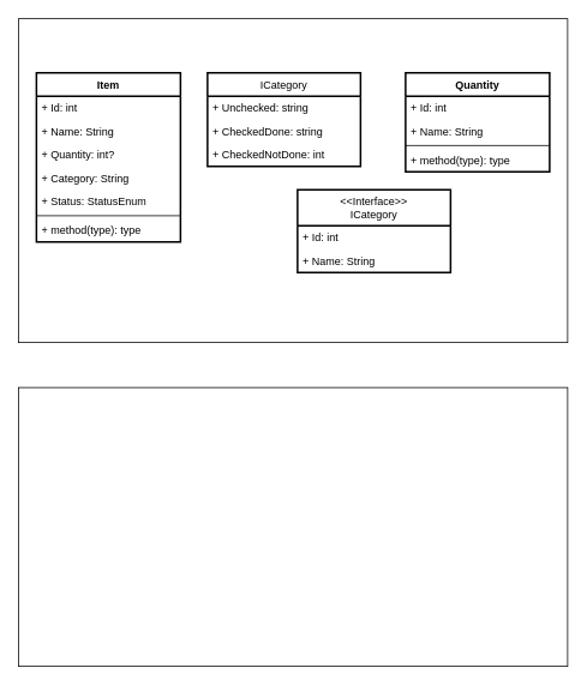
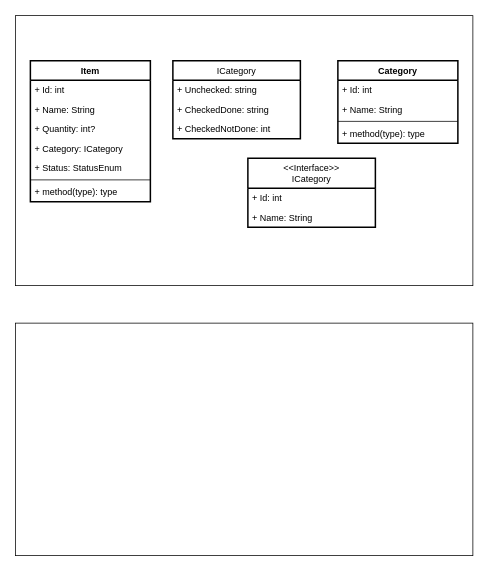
  <mxCell id="0" />
  <mxCell id="1" parent="0" />
  <mxCell id="2" value="" style="rounded=0;whiteSpace=wrap;html=1;fillColor=none;" vertex="1" parent="1"><mxGeometry x="20" y="20" width="610" height="360" as="geometry" /></mxCell>
  <mxCell id="3" value="Item" style="swimlane;fontStyle=1;align=center;verticalAlign=top;childLayout=stackLayout;horizontal=1;startSize=26;horizontalStack=0;resizeParent=1;resizeParentMax=0;resizeLast=0;collapsible=1;marginBottom=0;strokeColor=default;strokeWidth=2;fillColor=none;" vertex="1" parent="1"><mxGeometry x="40" y="80" width="160" height="188" as="geometry" /></mxCell>
  <mxCell id="4" value="+ Id: int" style="text;strokeColor=none;fillColor=none;align=left;verticalAlign=top;spacingLeft=4;spacingRight=4;overflow=hidden;rotatable=0;points=[[0,0.5],[1,0.5]];portConstraint=eastwest;" vertex="1" parent="3"><mxGeometry y="26" width="160" height="26" as="geometry" /></mxCell>
  <mxCell id="5" value="+ Name: String" style="text;strokeColor=none;fillColor=none;align=left;verticalAlign=top;spacingLeft=4;spacingRight=4;overflow=hidden;rotatable=0;points=[[0,0.5],[1,0.5]];portConstraint=eastwest;" vertex="1" parent="3"><mxGeometry y="52" width="160" height="26" as="geometry" /></mxCell>
  <mxCell id="6" value="+ Quantity: int?" style="text;strokeColor=none;fillColor=none;align=left;verticalAlign=top;spacingLeft=4;spacingRight=4;overflow=hidden;rotatable=0;points=[[0,0.5],[1,0.5]];portConstraint=eastwest;" vertex="1" parent="3"><mxGeometry y="78" width="160" height="26" as="geometry" /></mxCell>
- <mxCell id="7" value="+ Category: String" style="text;strokeColor=none;fillColor=none;align=left;verticalAlign=top;spacingLeft=4;spacingRight=4;overflow=hidden;rotatable=0;points=[[0,0.5],[1,0.5]];portConstraint=eastwest;" vertex="1" parent="3"><mxGeometry y="104" width="160" height="26" as="geometry" /></mxCell>
+ <mxCell id="7" value="+ Category: ICategory" style="text;strokeColor=none;fillColor=none;align=left;verticalAlign=top;spacingLeft=4;spacingRight=4;overflow=hidden;rotatable=0;points=[[0,0.5],[1,0.5]];portConstraint=eastwest;" vertex="1" parent="3"><mxGeometry y="104" width="160" height="26" as="geometry" /></mxCell>
  <mxCell id="8" value="+ Status: StatusEnum" style="text;strokeColor=none;fillColor=none;align=left;verticalAlign=top;spacingLeft=4;spacingRight=4;overflow=hidden;rotatable=0;points=[[0,0.5],[1,0.5]];portConstraint=eastwest;" vertex="1" parent="3"><mxGeometry y="130" width="160" height="26" as="geometry" /></mxCell>
  <mxCell id="9" value="" style="line;strokeWidth=1;fillColor=none;align=left;verticalAlign=middle;spacingTop=-1;spacingLeft=3;spacingRight=3;rotatable=0;labelPosition=right;points=[];portConstraint=eastwest;" vertex="1" parent="3"><mxGeometry y="156" width="160" height="6" as="geometry" /></mxCell>
  <mxCell id="10" value="+ method(type): type" style="text;strokeColor=none;fillColor=none;align=left;verticalAlign=top;spacingLeft=4;spacingRight=4;overflow=hidden;rotatable=0;points=[[0,0.5],[1,0.5]];portConstraint=eastwest;" vertex="1" parent="3"><mxGeometry y="162" width="160" height="26" as="geometry" /></mxCell>
- <mxCell id="11" value="Quantity" style="swimlane;fontStyle=1;align=center;verticalAlign=top;childLayout=stackLayout;horizontal=1;startSize=26;horizontalStack=0;resizeParent=1;resizeParentMax=0;resizeLast=0;collapsible=1;marginBottom=0;strokeColor=default;strokeWidth=2;fillColor=none;" vertex="1" parent="1"><mxGeometry x="450" y="80" width="160" height="110" as="geometry" /></mxCell>
+ <mxCell id="11" value="Category" style="swimlane;fontStyle=1;align=center;verticalAlign=top;childLayout=stackLayout;horizontal=1;startSize=26;horizontalStack=0;resizeParent=1;resizeParentMax=0;resizeLast=0;collapsible=1;marginBottom=0;strokeColor=default;strokeWidth=2;fillColor=none;" vertex="1" parent="1"><mxGeometry x="450" y="80" width="160" height="110" as="geometry" /></mxCell>
  <mxCell id="12" value="+ Id: int" style="text;strokeColor=none;fillColor=none;align=left;verticalAlign=top;spacingLeft=4;spacingRight=4;overflow=hidden;rotatable=0;points=[[0,0.5],[1,0.5]];portConstraint=eastwest;" vertex="1" parent="11"><mxGeometry y="26" width="160" height="26" as="geometry" /></mxCell>
  <mxCell id="13" value="+ Name: String" style="text;strokeColor=none;fillColor=none;align=left;verticalAlign=top;spacingLeft=4;spacingRight=4;overflow=hidden;rotatable=0;points=[[0,0.5],[1,0.5]];portConstraint=eastwest;" vertex="1" parent="11"><mxGeometry y="52" width="160" height="26" as="geometry" /></mxCell>
  <mxCell id="14" value="" style="line;strokeWidth=1;fillColor=none;align=left;verticalAlign=middle;spacingTop=-1;spacingLeft=3;spacingRight=3;rotatable=0;labelPosition=right;points=[];portConstraint=eastwest;" vertex="1" parent="11"><mxGeometry y="78" width="160" height="6" as="geometry" /></mxCell>
  <mxCell id="15" value="+ method(type): type" style="text;strokeColor=none;fillColor=none;align=left;verticalAlign=top;spacingLeft=4;spacingRight=4;overflow=hidden;rotatable=0;points=[[0,0.5],[1,0.5]];portConstraint=eastwest;" vertex="1" parent="11"><mxGeometry y="84" width="160" height="26" as="geometry" /></mxCell>
  <mxCell id="16" value="ICategory" style="swimlane;fontStyle=0;childLayout=stackLayout;horizontal=1;startSize=26;fillColor=none;horizontalStack=0;resizeParent=1;resizeParentMax=0;resizeLast=0;collapsible=1;marginBottom=0;strokeColor=default;strokeWidth=2;" vertex="1" parent="1"><mxGeometry x="230" y="80" width="170" height="104" as="geometry" /></mxCell>
  <mxCell id="17" value="+ Unchecked: string" style="text;strokeColor=none;fillColor=none;align=left;verticalAlign=top;spacingLeft=4;spacingRight=4;overflow=hidden;rotatable=0;points=[[0,0.5],[1,0.5]];portConstraint=eastwest;" vertex="1" parent="16"><mxGeometry y="26" width="170" height="26" as="geometry" /></mxCell>
  <mxCell id="18" value="+ CheckedDone: string" style="text;strokeColor=none;fillColor=none;align=left;verticalAlign=top;spacingLeft=4;spacingRight=4;overflow=hidden;rotatable=0;points=[[0,0.5],[1,0.5]];portConstraint=eastwest;" vertex="1" parent="16"><mxGeometry y="52" width="170" height="26" as="geometry" /></mxCell>
  <mxCell id="19" value="+ CheckedNotDone: int" style="text;strokeColor=none;fillColor=none;align=left;verticalAlign=top;spacingLeft=4;spacingRight=4;overflow=hidden;rotatable=0;points=[[0,0.5],[1,0.5]];portConstraint=eastwest;" vertex="1" parent="16"><mxGeometry y="78" width="170" height="26" as="geometry" /></mxCell>
  <mxCell id="20" value="&lt;&lt;Interface&gt;&gt;&#10;ICategory" style="swimlane;fontStyle=0;childLayout=stackLayout;horizontal=1;startSize=40;fillColor=none;horizontalStack=0;resizeParent=1;resizeParentMax=0;resizeLast=0;collapsible=1;marginBottom=0;strokeColor=default;strokeWidth=2;" vertex="1" parent="1"><mxGeometry x="330" y="210" width="170" height="92" as="geometry" /></mxCell>
  <mxCell id="21" value="+ Id: int" style="text;strokeColor=none;fillColor=none;align=left;verticalAlign=top;spacingLeft=4;spacingRight=4;overflow=hidden;rotatable=0;points=[[0,0.5],[1,0.5]];portConstraint=eastwest;" vertex="1" parent="20"><mxGeometry y="40" width="170" height="26" as="geometry" /></mxCell>
  <mxCell id="22" value="+ Name: String" style="text;strokeColor=none;fillColor=none;align=left;verticalAlign=top;spacingLeft=4;spacingRight=4;overflow=hidden;rotatable=0;points=[[0,0.5],[1,0.5]];portConstraint=eastwest;" vertex="1" parent="20"><mxGeometry y="66" width="170" height="26" as="geometry" /></mxCell>
  <mxCell id="23" value="" style="rounded=0;whiteSpace=wrap;html=1;fillColor=none;" vertex="1" parent="1"><mxGeometry x="20" y="430" width="610" height="310" as="geometry" /></mxCell>
